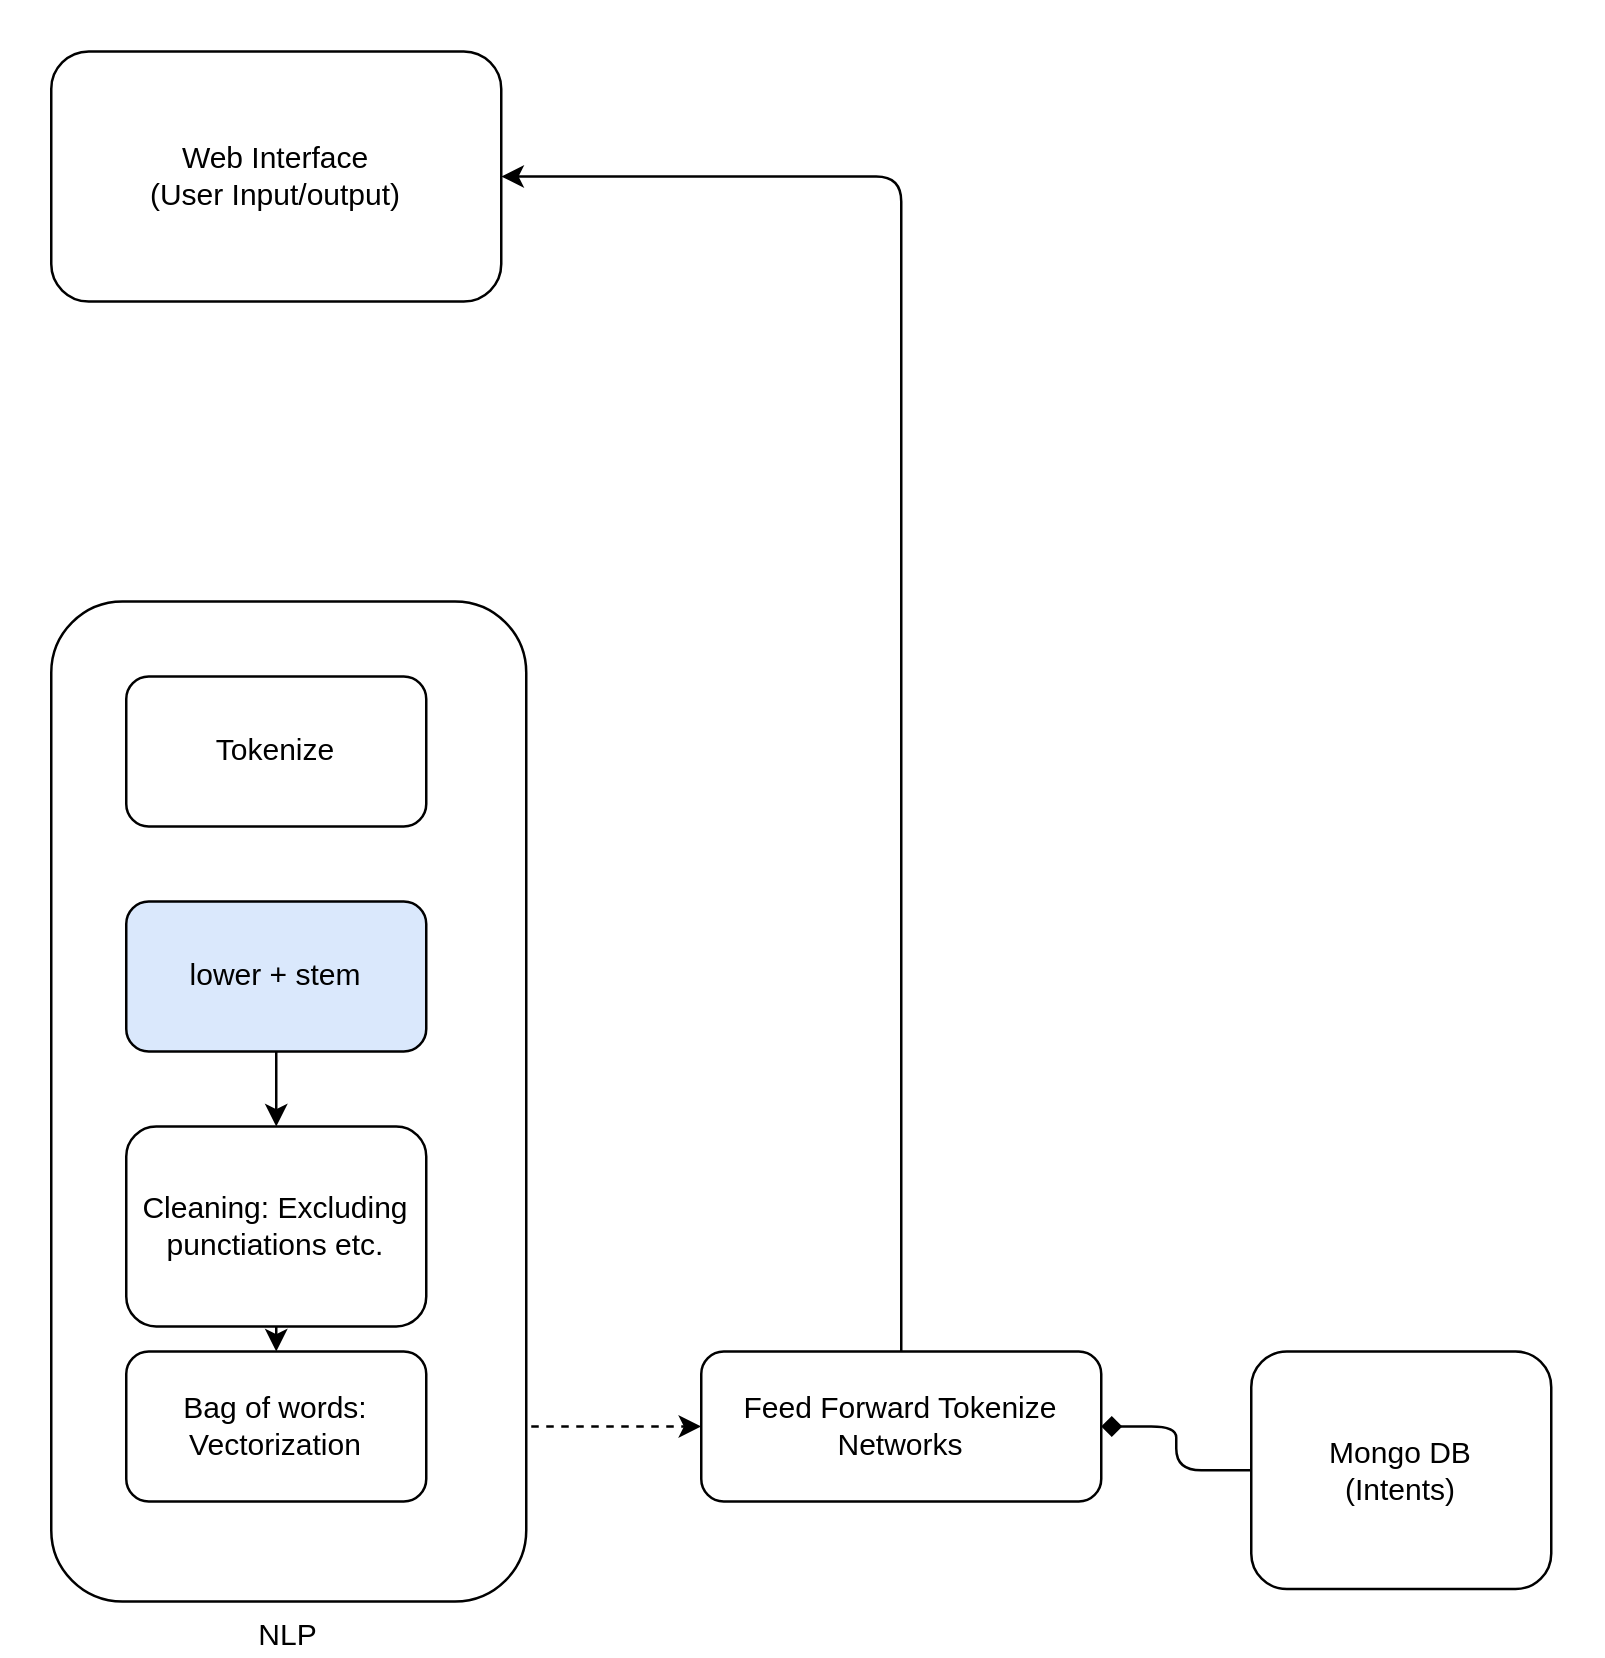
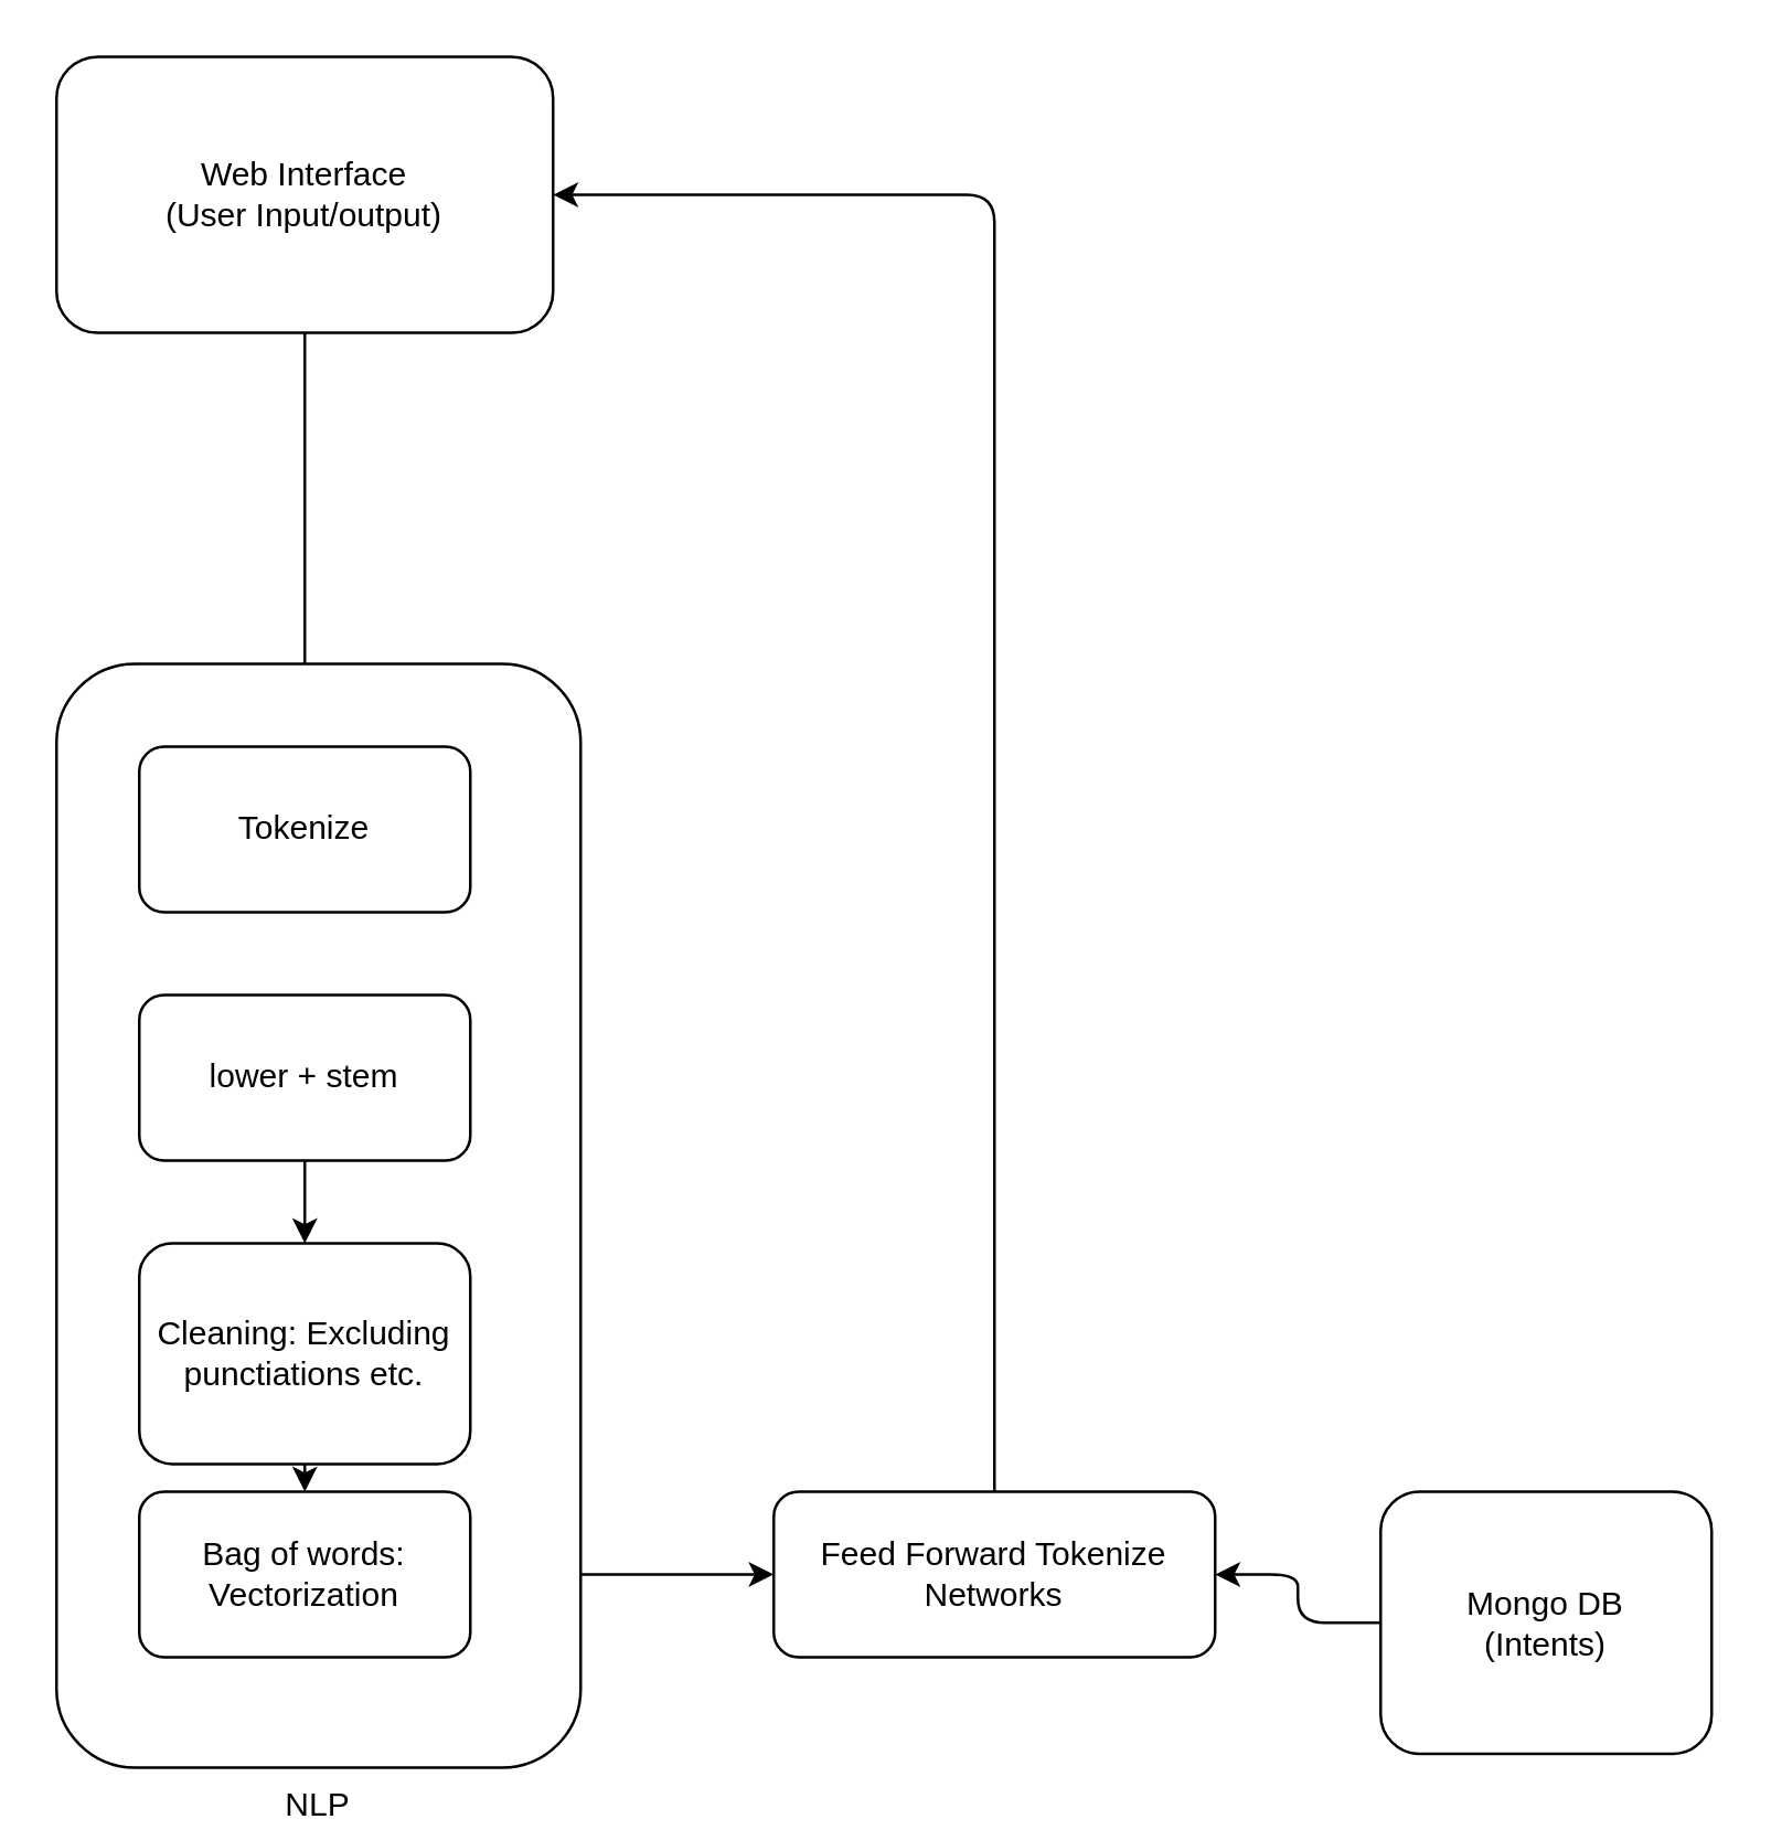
  <mxCell id="0" />
  <mxCell id="1" parent="0" />
- <mxCell id="2" style="edgeStyle=orthogonalEdgeStyle;html=1;endArrow=diamond;" edge="1" parent="1" source="3" target="8"><mxGeometry relative="1" as="geometry" /></mxCell>
+ <mxCell id="2" style="edgeStyle=orthogonalEdgeStyle;html=1;" edge="1" parent="1" source="3" target="8"><mxGeometry relative="1" as="geometry" /></mxCell>
  <mxCell id="3" value="Mongo DB &lt;br&gt;(Intents)" style="rounded=1;whiteSpace=wrap;html=1;" vertex="1" parent="1"><mxGeometry x="500" y="540" width="120" height="95" as="geometry" /></mxCell>
+ <mxCell id="4" style="edgeStyle=orthogonalEdgeStyle;html=1;entryX=0.5;entryY=0;entryDx=0;entryDy=0;" edge="1" parent="1" source="5" target="11"><mxGeometry relative="1" as="geometry" /></mxCell>
  <mxCell id="5" value="Web Interface&lt;br&gt;(User Input/output)" style="rounded=1;whiteSpace=wrap;html=1;" vertex="1" parent="1"><mxGeometry x="20" y="20" width="180" height="100" as="geometry" /></mxCell>
- <mxCell id="6" style="edgeStyle=orthogonalEdgeStyle;html=1;dashed=1;" edge="1" parent="1" source="15" target="8"><mxGeometry relative="1" as="geometry" /></mxCell>
+ <mxCell id="6" style="edgeStyle=orthogonalEdgeStyle;html=1;" edge="1" parent="1" source="15" target="8"><mxGeometry relative="1" as="geometry" /></mxCell>
  <mxCell id="7" style="edgeStyle=orthogonalEdgeStyle;html=1;entryX=1;entryY=0.5;entryDx=0;entryDy=0;" edge="1" parent="1" source="8" target="5"><mxGeometry relative="1" as="geometry"><Array as="points"><mxPoint x="360" y="70" /></Array></mxGeometry></mxCell>
  <mxCell id="8" value="Feed Forward Tokenize Networks" style="rounded=1;whiteSpace=wrap;html=1;" vertex="1" parent="1"><mxGeometry x="280" y="540" width="160" height="60" as="geometry" /></mxCell>
  <mxCell id="9" value="" style="group" vertex="1" connectable="0" parent="1"><mxGeometry x="20" y="240" width="190" height="400" as="geometry" /></mxCell>
  <mxCell id="10" value="NLP" style="rounded=1;whiteSpace=wrap;html=1;labelPosition=center;verticalLabelPosition=bottom;align=center;verticalAlign=top;" vertex="1" parent="9"><mxGeometry width="190" height="400" as="geometry" /></mxCell>
  <mxCell id="11" value="Tokenize" style="rounded=1;whiteSpace=wrap;html=1;" vertex="1" parent="9"><mxGeometry x="30" y="30" width="120" height="60" as="geometry" /></mxCell>
- <mxCell id="12" value="lower + stem" style="rounded=1;whiteSpace=wrap;html=1;fillColor=#dae8fc;" vertex="1" parent="9"><mxGeometry x="30" y="120" width="120" height="60" as="geometry" /></mxCell>
+ <mxCell id="12" value="lower + stem" style="rounded=1;whiteSpace=wrap;html=1;" vertex="1" parent="9"><mxGeometry x="30" y="120" width="120" height="60" as="geometry" /></mxCell>
  <mxCell id="13" value="Cleaning: Excluding punctiations etc." style="rounded=1;whiteSpace=wrap;html=1;" vertex="1" parent="9"><mxGeometry x="30" y="210" width="120" height="80" as="geometry" /></mxCell>
  <mxCell id="14" style="edgeStyle=orthogonalEdgeStyle;html=1;" edge="1" parent="9" source="12" target="13"><mxGeometry relative="1" as="geometry" /></mxCell>
  <mxCell id="15" value="Bag of words: Vectorization" style="rounded=1;whiteSpace=wrap;html=1;" vertex="1" parent="9"><mxGeometry x="30" y="300" width="120" height="60" as="geometry" /></mxCell>
  <mxCell id="16" style="edgeStyle=orthogonalEdgeStyle;html=1;entryX=0.5;entryY=0;entryDx=0;entryDy=0;" edge="1" parent="9" source="13" target="15"><mxGeometry relative="1" as="geometry" /></mxCell>
